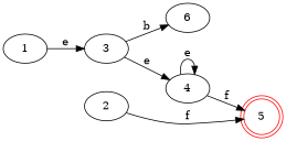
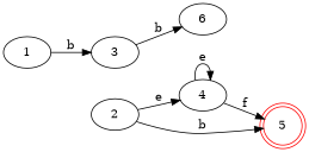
  digraph {
    rankdir=LR
    n1 [label=1]
    n2 [label=3]
    n3 [label=2]
    n4 [label=4]
    n5 [color=red label=5 shape=doublecircle]
    n6 [label=6]
-   n1 -> n2 [label=e]
+   n1 -> n2 [label=b]
    n2 -> n6 [label=b]
-   n2 -> n4 [label=e]
-   n3 -> n5 [label=f]
+   n3 -> n4 [label=e]
+   n3 -> n5 [label=b]
    n4 -> n4 [label=e]
    n4 -> n5 [label=f]
  }
